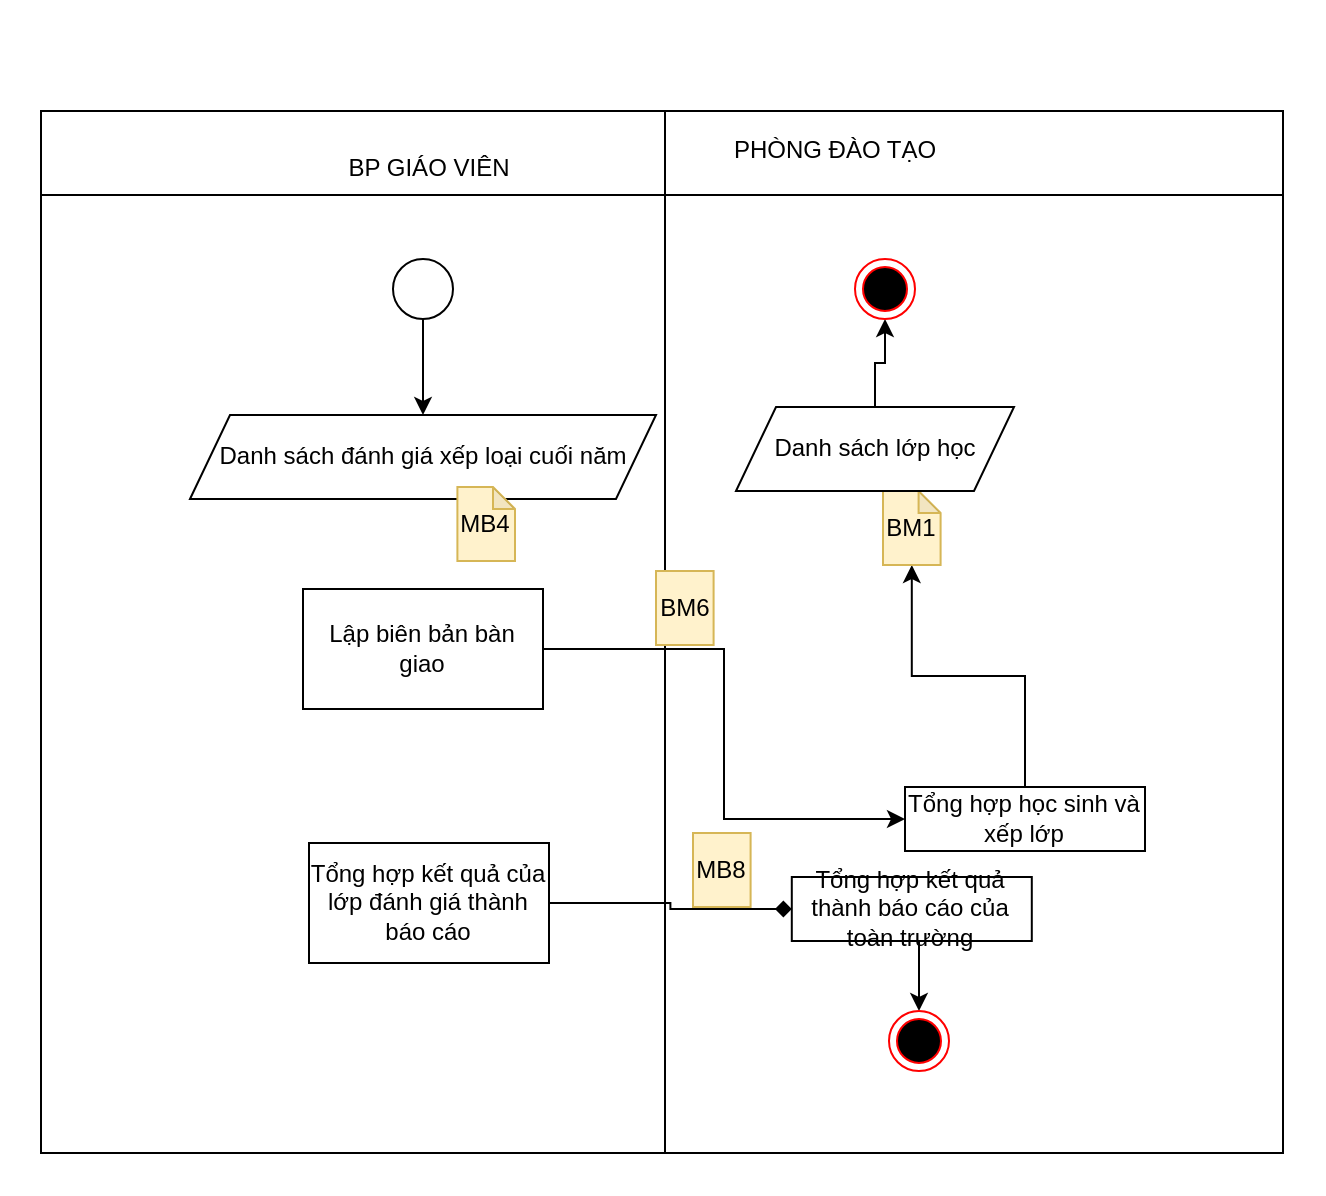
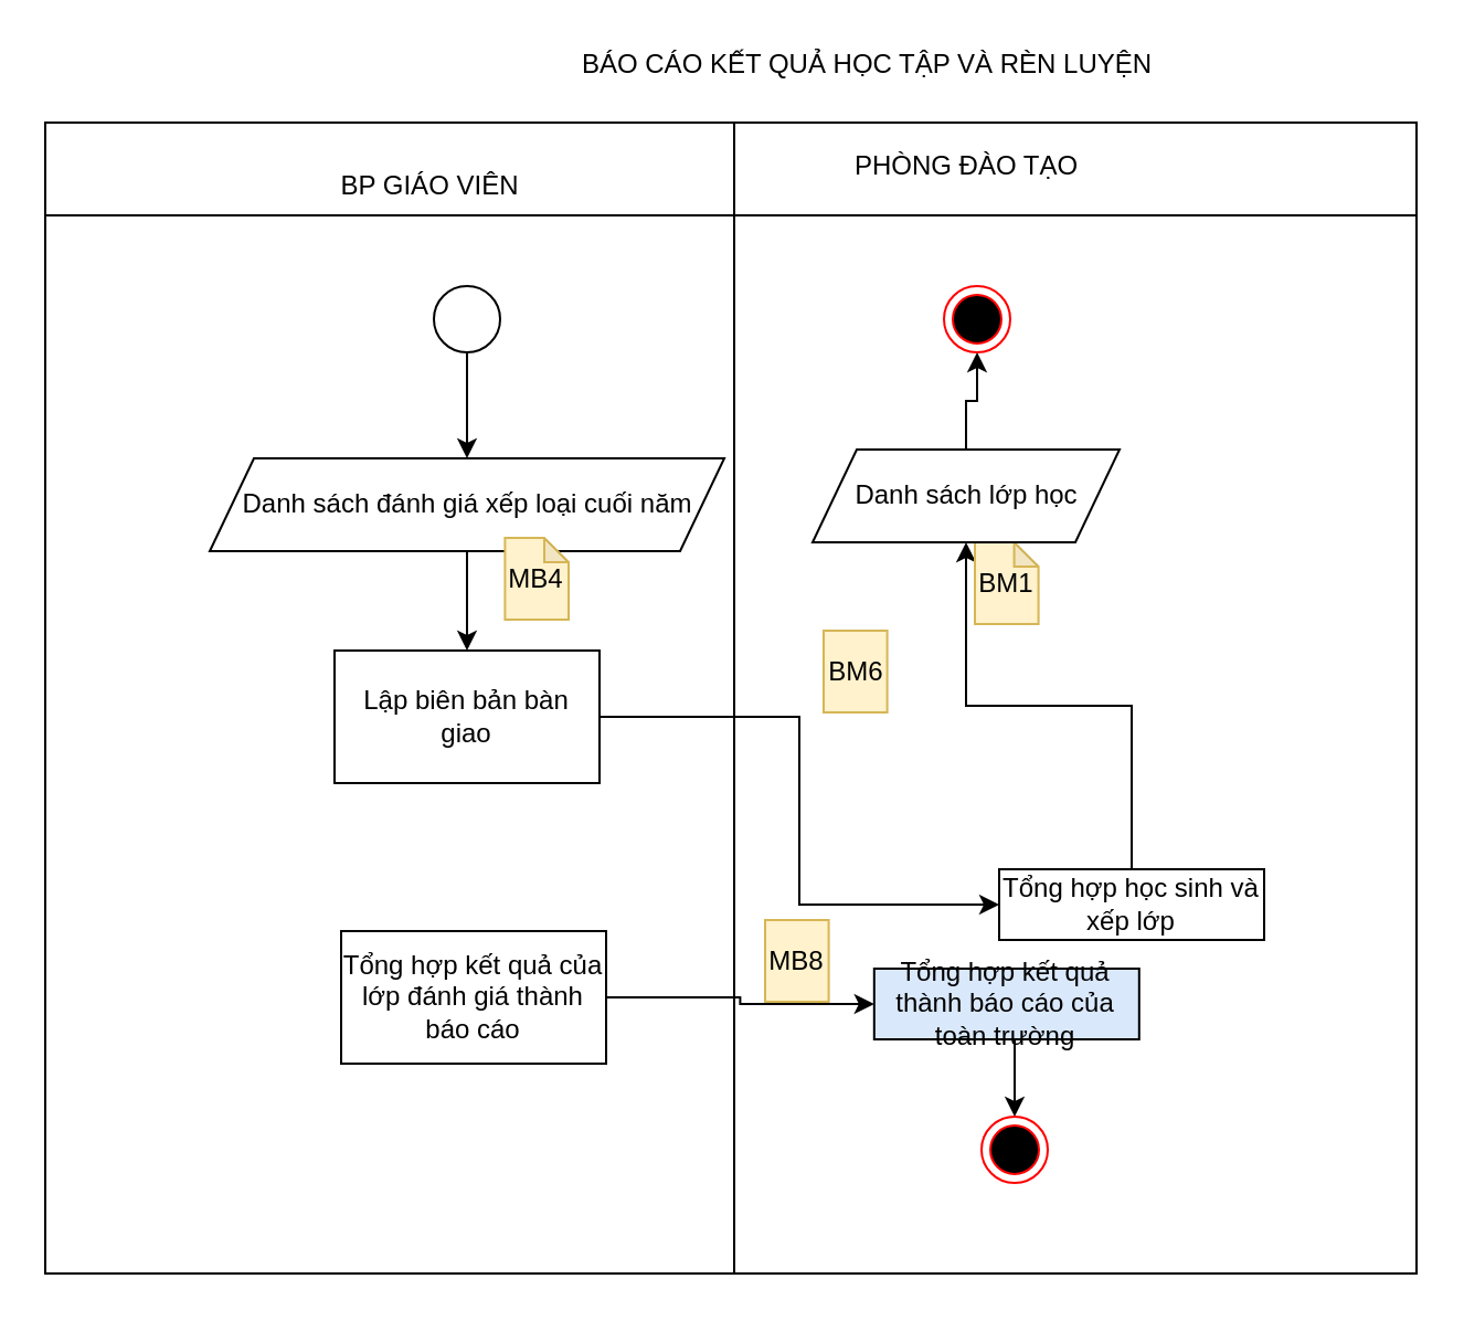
  <mxCell id="0" />
  <mxCell id="1" parent="0" />
  <mxCell id="2" value="" style="shape=internalStorage;whiteSpace=wrap;html=1;backgroundOutline=1;dx=312;dy=42;" parent="1" vertex="1"><mxGeometry x="20" y="55" width="621" height="521" as="geometry" /></mxCell>
- <mxCell id="3" value="BP GIÁO VIÊN" style="text;html=1;align=center;verticalAlign=middle;resizable=0;points=[];autosize=1;" parent="1" vertex="1"><mxGeometry x="169" y="75" width="90" height="18" as="geometry" /></mxCell>
- <mxCell id="4" style="edgeStyle=orthogonalEdgeStyle;rounded=0;orthogonalLoop=1;jettySize=auto;html=1;exitX=0.5;exitY=0;exitDx=0;exitDy=0;" edge="1" parent="1" source="5" target="7"><mxGeometry relative="1" as="geometry" /></mxCell>
+ <mxCell id="3" value="BP GIÁO VIÊN" style="text;html=1;align=center;verticalAlign=middle;resizable=0;points=[];autosize=1;" parent="1" vertex="1"><mxGeometry x="149" y="75" width="90" height="18" as="geometry" /></mxCell>
+ <mxCell id="4" style="edgeStyle=orthogonalEdgeStyle;rounded=0;orthogonalLoop=1;jettySize=auto;html=1;exitX=0.5;exitY=0;exitDx=0;exitDy=0;entryX=0.5;entryY=1;entryDx=0;entryDy=0;" edge="1" parent="1" source="5" target="20"><mxGeometry relative="1" as="geometry" /></mxCell>
  <mxCell id="5" value="Tổng hợp học sinh và xếp lớp" style="rounded=0;whiteSpace=wrap;html=1;" parent="1" vertex="1"><mxGeometry x="452" y="393" width="120" height="32" as="geometry" /></mxCell>
+ <mxCell id="6" value="BÁO CÁO KẾT QUẢ HỌC TẬP VÀ RÈN LUYỆN" style="text;html=1;align=center;verticalAlign=middle;resizable=0;points=[];autosize=1;" parent="1" vertex="1"><mxGeometry x="257" y="20" width="269" height="18" as="geometry" /></mxCell>
  <mxCell id="7" value="BM1" style="shape=note;whiteSpace=wrap;html=1;backgroundOutline=1;darkOpacity=0.05;size=11;fillColor=#fff2cc;strokeColor=#d6b656;" parent="1" vertex="1"><mxGeometry x="441" y="245" width="28.8" height="37" as="geometry" /></mxCell>
  <mxCell id="8" style="edgeStyle=orthogonalEdgeStyle;rounded=0;orthogonalLoop=1;jettySize=auto;html=1;exitX=0.5;exitY=1;exitDx=0;exitDy=0;entryX=0.5;entryY=0;entryDx=0;entryDy=0;" parent="1" source="9" target="13" edge="1"><mxGeometry relative="1" as="geometry"><mxPoint x="211" y="193" as="targetPoint" /></mxGeometry></mxCell>
  <mxCell id="9" value="" style="ellipse;whiteSpace=wrap;html=1;" parent="1" vertex="1"><mxGeometry x="196" y="129" width="30" height="30" as="geometry" /></mxCell>
  <mxCell id="10" style="edgeStyle=orthogonalEdgeStyle;rounded=0;orthogonalLoop=1;jettySize=auto;html=1;exitX=1;exitY=0.5;exitDx=0;exitDy=0;entryX=0;entryY=0.5;entryDx=0;entryDy=0;" edge="1" parent="1" source="11" target="5"><mxGeometry relative="1" as="geometry" /></mxCell>
  <mxCell id="11" value="Lập biên bản bàn giao" style="rounded=0;whiteSpace=wrap;html=1;" parent="1" vertex="1"><mxGeometry x="151" y="294" width="120" height="60" as="geometry" /></mxCell>
+ <mxCell id="12" style="edgeStyle=orthogonalEdgeStyle;rounded=0;orthogonalLoop=1;jettySize=auto;html=1;exitX=0.5;exitY=1;exitDx=0;exitDy=0;entryX=0.5;entryY=0;entryDx=0;entryDy=0;" parent="1" source="13" target="11" edge="1"><mxGeometry relative="1" as="geometry" /></mxCell>
  <mxCell id="13" value="Danh sách đánh giá xếp loại cuối năm" style="shape=parallelogram;perimeter=parallelogramPerimeter;whiteSpace=wrap;html=1;fixedSize=1;" parent="1" vertex="1"><mxGeometry x="94.5" y="207" width="233" height="42" as="geometry" /></mxCell>
  <mxCell id="14" value="MB4" style="shape=note;whiteSpace=wrap;html=1;backgroundOutline=1;darkOpacity=0.05;size=11;fillColor=#fff2cc;strokeColor=#d6b656;" vertex="1" parent="1"><mxGeometry x="228.2" y="243" width="28.8" height="37" as="geometry" /></mxCell>
- <mxCell id="15" value="PHÒNG ĐÀO TẠO" style="text;html=1;align=center;verticalAlign=middle;resizable=0;points=[];autosize=1;" vertex="1" parent="1"><mxGeometry x="361.5" y="66" width="111" height="18" as="geometry" /></mxCell>
- <mxCell id="16" style="edgeStyle=orthogonalEdgeStyle;rounded=0;orthogonalLoop=1;jettySize=auto;html=1;exitX=1;exitY=0.5;exitDx=0;exitDy=0;entryX=0;entryY=0.5;entryDx=0;entryDy=0;endArrow=diamond;" edge="1" parent="1" source="17" target="23"><mxGeometry relative="1" as="geometry" /></mxCell>
+ <mxCell id="15" value="PHÒNG ĐÀO TẠO" style="text;html=1;align=center;verticalAlign=middle;resizable=0;points=[];autosize=1;" vertex="1" parent="1"><mxGeometry x="381.5" y="66" width="111" height="18" as="geometry" /></mxCell>
+ <mxCell id="16" style="edgeStyle=orthogonalEdgeStyle;rounded=0;orthogonalLoop=1;jettySize=auto;html=1;exitX=1;exitY=0.5;exitDx=0;exitDy=0;entryX=0;entryY=0.5;entryDx=0;entryDy=0;" edge="1" parent="1" source="17" target="23"><mxGeometry relative="1" as="geometry" /></mxCell>
  <mxCell id="17" value="Tổng hợp kết quả của lớp đánh giá thành báo cáo" style="rounded=0;whiteSpace=wrap;html=1;" vertex="1" parent="1"><mxGeometry x="154" y="421" width="120" height="60" as="geometry" /></mxCell>
- <mxCell id="18" value="BM6" style="shape=note;whiteSpace=wrap;html=1;backgroundOutline=1;darkOpacity=0.05;size=0;fillColor=#fff2cc;strokeColor=#d6b656;" vertex="1" parent="1"><mxGeometry x="327.5" y="285" width="28.8" height="37" as="geometry" /></mxCell>
+ <mxCell id="18" value="BM6" style="shape=note;whiteSpace=wrap;html=1;backgroundOutline=1;darkOpacity=0.05;size=0;fillColor=#fff2cc;strokeColor=#d6b656;" vertex="1" parent="1"><mxGeometry x="372.5" y="285" width="28.8" height="37" as="geometry" /></mxCell>
  <mxCell id="19" style="edgeStyle=orthogonalEdgeStyle;rounded=0;orthogonalLoop=1;jettySize=auto;html=1;exitX=0.5;exitY=0;exitDx=0;exitDy=0;entryX=0.5;entryY=1;entryDx=0;entryDy=0;" edge="1" parent="1" source="20" target="21"><mxGeometry relative="1" as="geometry" /></mxCell>
  <mxCell id="20" value="Danh sách lớp học" style="shape=parallelogram;perimeter=parallelogramPerimeter;whiteSpace=wrap;html=1;fixedSize=1;" vertex="1" parent="1"><mxGeometry x="367.5" y="203" width="139" height="42" as="geometry" /></mxCell>
  <mxCell id="21" value="" style="ellipse;html=1;shape=endState;fillColor=#000000;strokeColor=#ff0000;" vertex="1" parent="1"><mxGeometry x="427" y="129" width="30" height="30" as="geometry" /></mxCell>
  <mxCell id="22" style="edgeStyle=orthogonalEdgeStyle;rounded=0;orthogonalLoop=1;jettySize=auto;html=1;exitX=0.5;exitY=1;exitDx=0;exitDy=0;entryX=0.5;entryY=0;entryDx=0;entryDy=0;" edge="1" parent="1" source="23" target="25"><mxGeometry relative="1" as="geometry" /></mxCell>
- <mxCell id="23" value="Tổng hợp kết quả thành báo cáo của toàn trường" style="rounded=0;whiteSpace=wrap;html=1;" vertex="1" parent="1"><mxGeometry x="395.4" y="438" width="120" height="32" as="geometry" /></mxCell>
+ <mxCell id="23" value="Tổng hợp kết quả thành báo cáo của toàn trường" style="rounded=0;whiteSpace=wrap;html=1;fillColor=#dae8fc;" vertex="1" parent="1"><mxGeometry x="395.4" y="438" width="120" height="32" as="geometry" /></mxCell>
  <mxCell id="24" value="MB8" style="shape=note;whiteSpace=wrap;html=1;backgroundOutline=1;darkOpacity=0.05;size=0;fillColor=#fff2cc;strokeColor=#d6b656;" vertex="1" parent="1"><mxGeometry x="346" y="416" width="28.8" height="37" as="geometry" /></mxCell>
  <mxCell id="25" value="" style="ellipse;html=1;shape=endState;fillColor=#000000;strokeColor=#ff0000;" vertex="1" parent="1"><mxGeometry x="444" y="505" width="30" height="30" as="geometry" /></mxCell>
